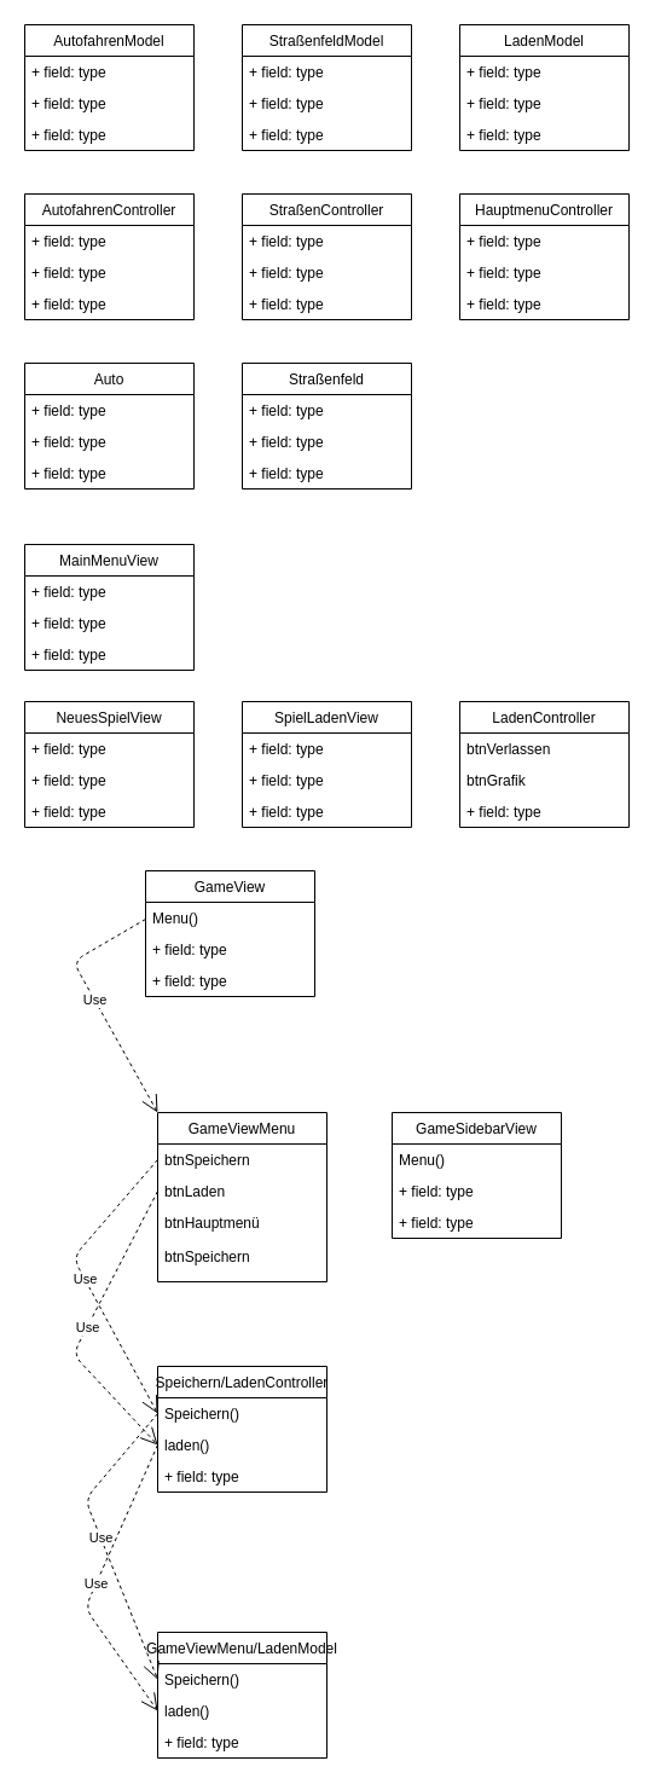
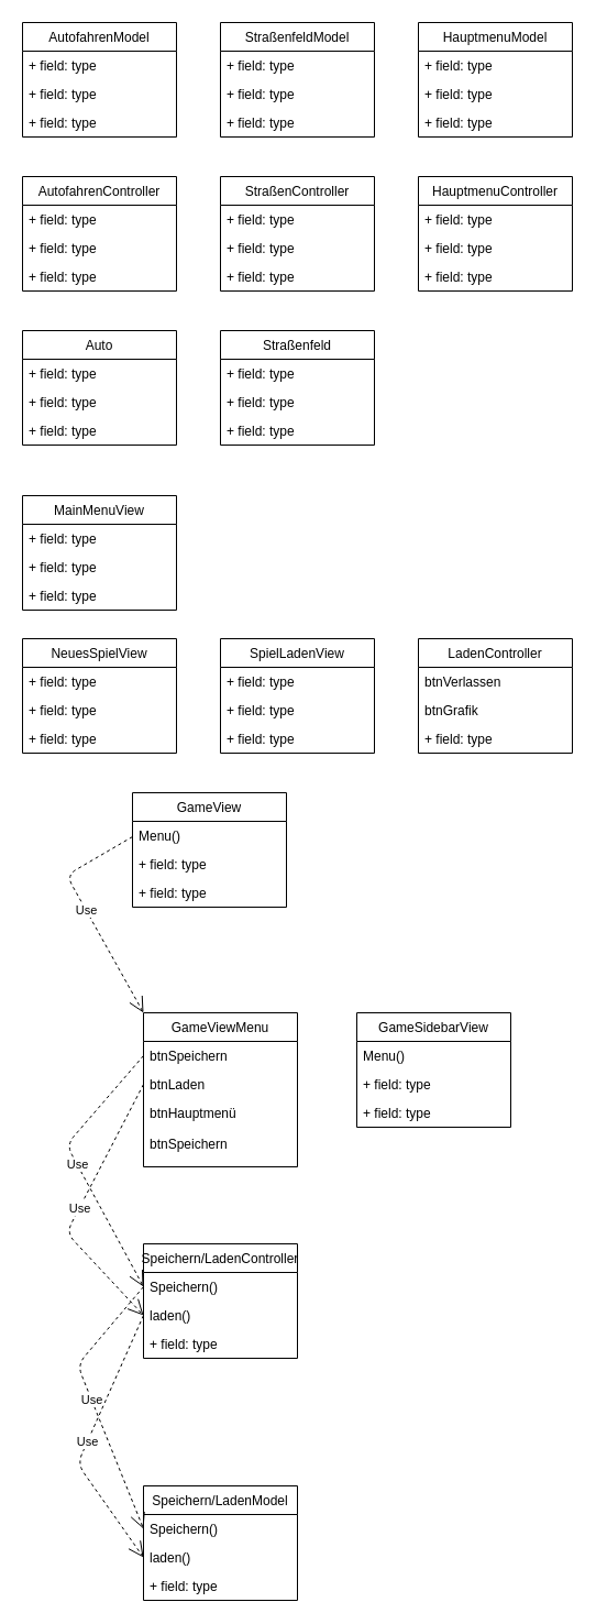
  <mxCell id="0" />
  <mxCell id="1" parent="0" />
  <mxCell id="2" value="AutofahrenModel" style="swimlane;fontStyle=0;childLayout=stackLayout;horizontal=1;startSize=26;fillColor=none;horizontalStack=0;resizeParent=1;resizeParentMax=0;resizeLast=0;collapsible=1;marginBottom=0;" vertex="1" parent="1"><mxGeometry x="20" y="20" width="140" height="104" as="geometry" /></mxCell>
  <mxCell id="3" value="+ field: type" style="text;strokeColor=none;fillColor=none;align=left;verticalAlign=top;spacingLeft=4;spacingRight=4;overflow=hidden;rotatable=0;points=[[0,0.5],[1,0.5]];portConstraint=eastwest;" vertex="1" parent="2"><mxGeometry y="26" width="140" height="26" as="geometry" /></mxCell>
  <mxCell id="4" value="+ field: type" style="text;strokeColor=none;fillColor=none;align=left;verticalAlign=top;spacingLeft=4;spacingRight=4;overflow=hidden;rotatable=0;points=[[0,0.5],[1,0.5]];portConstraint=eastwest;" vertex="1" parent="2"><mxGeometry y="52" width="140" height="26" as="geometry" /></mxCell>
  <mxCell id="5" value="+ field: type" style="text;strokeColor=none;fillColor=none;align=left;verticalAlign=top;spacingLeft=4;spacingRight=4;overflow=hidden;rotatable=0;points=[[0,0.5],[1,0.5]];portConstraint=eastwest;" vertex="1" parent="2"><mxGeometry y="78" width="140" height="26" as="geometry" /></mxCell>
  <mxCell id="6" value="StraßenfeldModel" style="swimlane;fontStyle=0;childLayout=stackLayout;horizontal=1;startSize=26;fillColor=none;horizontalStack=0;resizeParent=1;resizeParentMax=0;resizeLast=0;collapsible=1;marginBottom=0;" vertex="1" parent="1"><mxGeometry x="200" y="20" width="140" height="104" as="geometry" /></mxCell>
  <mxCell id="7" value="+ field: type" style="text;strokeColor=none;fillColor=none;align=left;verticalAlign=top;spacingLeft=4;spacingRight=4;overflow=hidden;rotatable=0;points=[[0,0.5],[1,0.5]];portConstraint=eastwest;" vertex="1" parent="6"><mxGeometry y="26" width="140" height="26" as="geometry" /></mxCell>
  <mxCell id="8" value="+ field: type" style="text;strokeColor=none;fillColor=none;align=left;verticalAlign=top;spacingLeft=4;spacingRight=4;overflow=hidden;rotatable=0;points=[[0,0.5],[1,0.5]];portConstraint=eastwest;" vertex="1" parent="6"><mxGeometry y="52" width="140" height="26" as="geometry" /></mxCell>
  <mxCell id="9" value="+ field: type" style="text;strokeColor=none;fillColor=none;align=left;verticalAlign=top;spacingLeft=4;spacingRight=4;overflow=hidden;rotatable=0;points=[[0,0.5],[1,0.5]];portConstraint=eastwest;" vertex="1" parent="6"><mxGeometry y="78" width="140" height="26" as="geometry" /></mxCell>
  <mxCell id="10" value="AutofahrenController" style="swimlane;fontStyle=0;childLayout=stackLayout;horizontal=1;startSize=26;fillColor=none;horizontalStack=0;resizeParent=1;resizeParentMax=0;resizeLast=0;collapsible=1;marginBottom=0;" vertex="1" parent="1"><mxGeometry x="20" y="160" width="140" height="104" as="geometry" /></mxCell>
  <mxCell id="11" value="+ field: type" style="text;strokeColor=none;fillColor=none;align=left;verticalAlign=top;spacingLeft=4;spacingRight=4;overflow=hidden;rotatable=0;points=[[0,0.5],[1,0.5]];portConstraint=eastwest;" vertex="1" parent="10"><mxGeometry y="26" width="140" height="26" as="geometry" /></mxCell>
  <mxCell id="12" value="+ field: type" style="text;strokeColor=none;fillColor=none;align=left;verticalAlign=top;spacingLeft=4;spacingRight=4;overflow=hidden;rotatable=0;points=[[0,0.5],[1,0.5]];portConstraint=eastwest;" vertex="1" parent="10"><mxGeometry y="52" width="140" height="26" as="geometry" /></mxCell>
  <mxCell id="13" value="+ field: type" style="text;strokeColor=none;fillColor=none;align=left;verticalAlign=top;spacingLeft=4;spacingRight=4;overflow=hidden;rotatable=0;points=[[0,0.5],[1,0.5]];portConstraint=eastwest;" vertex="1" parent="10"><mxGeometry y="78" width="140" height="26" as="geometry" /></mxCell>
  <mxCell id="14" value="StraßenController" style="swimlane;fontStyle=0;childLayout=stackLayout;horizontal=1;startSize=26;fillColor=none;horizontalStack=0;resizeParent=1;resizeParentMax=0;resizeLast=0;collapsible=1;marginBottom=0;" vertex="1" parent="1"><mxGeometry x="200" y="160" width="140" height="104" as="geometry" /></mxCell>
  <mxCell id="15" value="+ field: type" style="text;strokeColor=none;fillColor=none;align=left;verticalAlign=top;spacingLeft=4;spacingRight=4;overflow=hidden;rotatable=0;points=[[0,0.5],[1,0.5]];portConstraint=eastwest;" vertex="1" parent="14"><mxGeometry y="26" width="140" height="26" as="geometry" /></mxCell>
  <mxCell id="16" value="+ field: type" style="text;strokeColor=none;fillColor=none;align=left;verticalAlign=top;spacingLeft=4;spacingRight=4;overflow=hidden;rotatable=0;points=[[0,0.5],[1,0.5]];portConstraint=eastwest;" vertex="1" parent="14"><mxGeometry y="52" width="140" height="26" as="geometry" /></mxCell>
  <mxCell id="17" value="+ field: type" style="text;strokeColor=none;fillColor=none;align=left;verticalAlign=top;spacingLeft=4;spacingRight=4;overflow=hidden;rotatable=0;points=[[0,0.5],[1,0.5]];portConstraint=eastwest;" vertex="1" parent="14"><mxGeometry y="78" width="140" height="26" as="geometry" /></mxCell>
- <mxCell id="18" value="LadenModel" style="swimlane;fontStyle=0;childLayout=stackLayout;horizontal=1;startSize=26;fillColor=none;horizontalStack=0;resizeParent=1;resizeParentMax=0;resizeLast=0;collapsible=1;marginBottom=0;" vertex="1" parent="1"><mxGeometry x="380" y="20" width="140" height="104" as="geometry" /></mxCell>
+ <mxCell id="18" value="HauptmenuModel" style="swimlane;fontStyle=0;childLayout=stackLayout;horizontal=1;startSize=26;fillColor=none;horizontalStack=0;resizeParent=1;resizeParentMax=0;resizeLast=0;collapsible=1;marginBottom=0;" vertex="1" parent="1"><mxGeometry x="380" y="20" width="140" height="104" as="geometry" /></mxCell>
  <mxCell id="19" value="+ field: type" style="text;strokeColor=none;fillColor=none;align=left;verticalAlign=top;spacingLeft=4;spacingRight=4;overflow=hidden;rotatable=0;points=[[0,0.5],[1,0.5]];portConstraint=eastwest;" vertex="1" parent="18"><mxGeometry y="26" width="140" height="26" as="geometry" /></mxCell>
  <mxCell id="20" value="+ field: type" style="text;strokeColor=none;fillColor=none;align=left;verticalAlign=top;spacingLeft=4;spacingRight=4;overflow=hidden;rotatable=0;points=[[0,0.5],[1,0.5]];portConstraint=eastwest;" vertex="1" parent="18"><mxGeometry y="52" width="140" height="26" as="geometry" /></mxCell>
  <mxCell id="21" value="+ field: type" style="text;strokeColor=none;fillColor=none;align=left;verticalAlign=top;spacingLeft=4;spacingRight=4;overflow=hidden;rotatable=0;points=[[0,0.5],[1,0.5]];portConstraint=eastwest;" vertex="1" parent="18"><mxGeometry y="78" width="140" height="26" as="geometry" /></mxCell>
  <mxCell id="22" value="HauptmenuController" style="swimlane;fontStyle=0;childLayout=stackLayout;horizontal=1;startSize=26;fillColor=none;horizontalStack=0;resizeParent=1;resizeParentMax=0;resizeLast=0;collapsible=1;marginBottom=0;" vertex="1" parent="1"><mxGeometry x="380" y="160" width="140" height="104" as="geometry" /></mxCell>
  <mxCell id="23" value="+ field: type" style="text;strokeColor=none;fillColor=none;align=left;verticalAlign=top;spacingLeft=4;spacingRight=4;overflow=hidden;rotatable=0;points=[[0,0.5],[1,0.5]];portConstraint=eastwest;" vertex="1" parent="22"><mxGeometry y="26" width="140" height="26" as="geometry" /></mxCell>
  <mxCell id="24" value="+ field: type" style="text;strokeColor=none;fillColor=none;align=left;verticalAlign=top;spacingLeft=4;spacingRight=4;overflow=hidden;rotatable=0;points=[[0,0.5],[1,0.5]];portConstraint=eastwest;" vertex="1" parent="22"><mxGeometry y="52" width="140" height="26" as="geometry" /></mxCell>
  <mxCell id="25" value="+ field: type" style="text;strokeColor=none;fillColor=none;align=left;verticalAlign=top;spacingLeft=4;spacingRight=4;overflow=hidden;rotatable=0;points=[[0,0.5],[1,0.5]];portConstraint=eastwest;" vertex="1" parent="22"><mxGeometry y="78" width="140" height="26" as="geometry" /></mxCell>
  <mxCell id="26" value="Auto" style="swimlane;fontStyle=0;childLayout=stackLayout;horizontal=1;startSize=26;fillColor=none;horizontalStack=0;resizeParent=1;resizeParentMax=0;resizeLast=0;collapsible=1;marginBottom=0;" vertex="1" parent="1"><mxGeometry x="20" y="300" width="140" height="104" as="geometry" /></mxCell>
  <mxCell id="27" value="+ field: type" style="text;strokeColor=none;fillColor=none;align=left;verticalAlign=top;spacingLeft=4;spacingRight=4;overflow=hidden;rotatable=0;points=[[0,0.5],[1,0.5]];portConstraint=eastwest;" vertex="1" parent="26"><mxGeometry y="26" width="140" height="26" as="geometry" /></mxCell>
  <mxCell id="28" value="+ field: type" style="text;strokeColor=none;fillColor=none;align=left;verticalAlign=top;spacingLeft=4;spacingRight=4;overflow=hidden;rotatable=0;points=[[0,0.5],[1,0.5]];portConstraint=eastwest;" vertex="1" parent="26"><mxGeometry y="52" width="140" height="26" as="geometry" /></mxCell>
  <mxCell id="29" value="+ field: type" style="text;strokeColor=none;fillColor=none;align=left;verticalAlign=top;spacingLeft=4;spacingRight=4;overflow=hidden;rotatable=0;points=[[0,0.5],[1,0.5]];portConstraint=eastwest;" vertex="1" parent="26"><mxGeometry y="78" width="140" height="26" as="geometry" /></mxCell>
  <mxCell id="30" value="Straßenfeld" style="swimlane;fontStyle=0;childLayout=stackLayout;horizontal=1;startSize=26;fillColor=none;horizontalStack=0;resizeParent=1;resizeParentMax=0;resizeLast=0;collapsible=1;marginBottom=0;" vertex="1" parent="1"><mxGeometry x="200" y="300" width="140" height="104" as="geometry" /></mxCell>
  <mxCell id="31" value="+ field: type" style="text;strokeColor=none;fillColor=none;align=left;verticalAlign=top;spacingLeft=4;spacingRight=4;overflow=hidden;rotatable=0;points=[[0,0.5],[1,0.5]];portConstraint=eastwest;" vertex="1" parent="30"><mxGeometry y="26" width="140" height="26" as="geometry" /></mxCell>
  <mxCell id="32" value="+ field: type" style="text;strokeColor=none;fillColor=none;align=left;verticalAlign=top;spacingLeft=4;spacingRight=4;overflow=hidden;rotatable=0;points=[[0,0.5],[1,0.5]];portConstraint=eastwest;" vertex="1" parent="30"><mxGeometry y="52" width="140" height="26" as="geometry" /></mxCell>
  <mxCell id="33" value="+ field: type" style="text;strokeColor=none;fillColor=none;align=left;verticalAlign=top;spacingLeft=4;spacingRight=4;overflow=hidden;rotatable=0;points=[[0,0.5],[1,0.5]];portConstraint=eastwest;" vertex="1" parent="30"><mxGeometry y="78" width="140" height="26" as="geometry" /></mxCell>
  <mxCell id="34" value="MainMenuView" style="swimlane;fontStyle=0;childLayout=stackLayout;horizontal=1;startSize=26;fillColor=none;horizontalStack=0;resizeParent=1;resizeParentMax=0;resizeLast=0;collapsible=1;marginBottom=0;" vertex="1" parent="1"><mxGeometry x="20" y="450" width="140" height="104" as="geometry" /></mxCell>
  <mxCell id="35" value="+ field: type" style="text;strokeColor=none;fillColor=none;align=left;verticalAlign=top;spacingLeft=4;spacingRight=4;overflow=hidden;rotatable=0;points=[[0,0.5],[1,0.5]];portConstraint=eastwest;" vertex="1" parent="34"><mxGeometry y="26" width="140" height="26" as="geometry" /></mxCell>
  <mxCell id="36" value="+ field: type" style="text;strokeColor=none;fillColor=none;align=left;verticalAlign=top;spacingLeft=4;spacingRight=4;overflow=hidden;rotatable=0;points=[[0,0.5],[1,0.5]];portConstraint=eastwest;" vertex="1" parent="34"><mxGeometry y="52" width="140" height="26" as="geometry" /></mxCell>
  <mxCell id="37" value="+ field: type" style="text;strokeColor=none;fillColor=none;align=left;verticalAlign=top;spacingLeft=4;spacingRight=4;overflow=hidden;rotatable=0;points=[[0,0.5],[1,0.5]];portConstraint=eastwest;" vertex="1" parent="34"><mxGeometry y="78" width="140" height="26" as="geometry" /></mxCell>
  <mxCell id="38" value="SpielLadenView" style="swimlane;fontStyle=0;childLayout=stackLayout;horizontal=1;startSize=26;fillColor=none;horizontalStack=0;resizeParent=1;resizeParentMax=0;resizeLast=0;collapsible=1;marginBottom=0;" vertex="1" parent="1"><mxGeometry x="200" y="580" width="140" height="104" as="geometry" /></mxCell>
  <mxCell id="39" value="+ field: type" style="text;strokeColor=none;fillColor=none;align=left;verticalAlign=top;spacingLeft=4;spacingRight=4;overflow=hidden;rotatable=0;points=[[0,0.5],[1,0.5]];portConstraint=eastwest;" vertex="1" parent="38"><mxGeometry y="26" width="140" height="26" as="geometry" /></mxCell>
  <mxCell id="40" value="+ field: type" style="text;strokeColor=none;fillColor=none;align=left;verticalAlign=top;spacingLeft=4;spacingRight=4;overflow=hidden;rotatable=0;points=[[0,0.5],[1,0.5]];portConstraint=eastwest;" vertex="1" parent="38"><mxGeometry y="52" width="140" height="26" as="geometry" /></mxCell>
  <mxCell id="41" value="+ field: type" style="text;strokeColor=none;fillColor=none;align=left;verticalAlign=top;spacingLeft=4;spacingRight=4;overflow=hidden;rotatable=0;points=[[0,0.5],[1,0.5]];portConstraint=eastwest;" vertex="1" parent="38"><mxGeometry y="78" width="140" height="26" as="geometry" /></mxCell>
  <mxCell id="42" value="LadenController" style="swimlane;fontStyle=0;childLayout=stackLayout;horizontal=1;startSize=26;fillColor=none;horizontalStack=0;resizeParent=1;resizeParentMax=0;resizeLast=0;collapsible=1;marginBottom=0;" vertex="1" parent="1"><mxGeometry x="380" y="580" width="140" height="104" as="geometry" /></mxCell>
  <mxCell id="43" value="btnVerlassen" style="text;strokeColor=none;fillColor=none;align=left;verticalAlign=top;spacingLeft=4;spacingRight=4;overflow=hidden;rotatable=0;points=[[0,0.5],[1,0.5]];portConstraint=eastwest;" vertex="1" parent="42"><mxGeometry y="26" width="140" height="26" as="geometry" /></mxCell>
  <mxCell id="44" value="btnGrafik" style="text;strokeColor=none;fillColor=none;align=left;verticalAlign=top;spacingLeft=4;spacingRight=4;overflow=hidden;rotatable=0;points=[[0,0.5],[1,0.5]];portConstraint=eastwest;" vertex="1" parent="42"><mxGeometry y="52" width="140" height="26" as="geometry" /></mxCell>
  <mxCell id="45" value="+ field: type" style="text;strokeColor=none;fillColor=none;align=left;verticalAlign=top;spacingLeft=4;spacingRight=4;overflow=hidden;rotatable=0;points=[[0,0.5],[1,0.5]];portConstraint=eastwest;" vertex="1" parent="42"><mxGeometry y="78" width="140" height="26" as="geometry" /></mxCell>
  <mxCell id="46" value="NeuesSpielView" style="swimlane;fontStyle=0;childLayout=stackLayout;horizontal=1;startSize=26;fillColor=none;horizontalStack=0;resizeParent=1;resizeParentMax=0;resizeLast=0;collapsible=1;marginBottom=0;" vertex="1" parent="1"><mxGeometry x="20" y="580" width="140" height="104" as="geometry" /></mxCell>
  <mxCell id="47" value="+ field: type" style="text;strokeColor=none;fillColor=none;align=left;verticalAlign=top;spacingLeft=4;spacingRight=4;overflow=hidden;rotatable=0;points=[[0,0.5],[1,0.5]];portConstraint=eastwest;" vertex="1" parent="46"><mxGeometry y="26" width="140" height="26" as="geometry" /></mxCell>
  <mxCell id="48" value="+ field: type" style="text;strokeColor=none;fillColor=none;align=left;verticalAlign=top;spacingLeft=4;spacingRight=4;overflow=hidden;rotatable=0;points=[[0,0.5],[1,0.5]];portConstraint=eastwest;" vertex="1" parent="46"><mxGeometry y="52" width="140" height="26" as="geometry" /></mxCell>
  <mxCell id="49" value="+ field: type" style="text;strokeColor=none;fillColor=none;align=left;verticalAlign=top;spacingLeft=4;spacingRight=4;overflow=hidden;rotatable=0;points=[[0,0.5],[1,0.5]];portConstraint=eastwest;" vertex="1" parent="46"><mxGeometry y="78" width="140" height="26" as="geometry" /></mxCell>
  <mxCell id="50" value="GameView" style="swimlane;fontStyle=0;childLayout=stackLayout;horizontal=1;startSize=26;fillColor=none;horizontalStack=0;resizeParent=1;resizeParentMax=0;resizeLast=0;collapsible=1;marginBottom=0;" vertex="1" parent="1"><mxGeometry x="120" y="720" width="140" height="104" as="geometry" /></mxCell>
  <mxCell id="51" value="Menu()" style="text;strokeColor=none;fillColor=none;align=left;verticalAlign=top;spacingLeft=4;spacingRight=4;overflow=hidden;rotatable=0;points=[[0,0.5],[1,0.5]];portConstraint=eastwest;" vertex="1" parent="50"><mxGeometry y="26" width="140" height="26" as="geometry" /></mxCell>
  <mxCell id="52" value="+ field: type" style="text;strokeColor=none;fillColor=none;align=left;verticalAlign=top;spacingLeft=4;spacingRight=4;overflow=hidden;rotatable=0;points=[[0,0.5],[1,0.5]];portConstraint=eastwest;" vertex="1" parent="50"><mxGeometry y="52" width="140" height="26" as="geometry" /></mxCell>
  <mxCell id="53" value="+ field: type" style="text;strokeColor=none;fillColor=none;align=left;verticalAlign=top;spacingLeft=4;spacingRight=4;overflow=hidden;rotatable=0;points=[[0,0.5],[1,0.5]];portConstraint=eastwest;" vertex="1" parent="50"><mxGeometry y="78" width="140" height="26" as="geometry" /></mxCell>
  <mxCell id="54" value="Use" style="endArrow=open;endSize=12;dashed=1;html=1;entryX=0;entryY=0.5;entryDx=0;entryDy=0;exitX=0;exitY=0.5;exitDx=0;exitDy=0;" edge="1" parent="1" source="64" target="60"><mxGeometry width="160" relative="1" as="geometry"><mxPoint x="-70" y="901.5" as="sourcePoint" /><mxPoint x="90" y="920" as="targetPoint" /><Array as="points"><mxPoint x="60" y="1040" /></Array></mxGeometry></mxCell>
  <mxCell id="55" value="Use" style="endArrow=open;endSize=12;dashed=1;html=1;exitX=0;exitY=0.5;exitDx=0;exitDy=0;entryX=0;entryY=0.5;entryDx=0;entryDy=0;" edge="1" parent="1" source="65" target="61"><mxGeometry width="160" relative="1" as="geometry"><mxPoint x="120" y="889" as="sourcePoint" /><mxPoint x="120" y="1050" as="targetPoint" /><Array as="points"><mxPoint x="60" y="1120" /></Array></mxGeometry></mxCell>
  <mxCell id="56" value="Use" style="endArrow=open;endSize=12;dashed=1;html=1;entryX=0;entryY=0;entryDx=0;entryDy=0;exitX=0;exitY=0.5;exitDx=0;exitDy=0;" edge="1" parent="1" target="63"><mxGeometry width="160" relative="1" as="geometry"><mxPoint x="120" y="760" as="sourcePoint" /><mxPoint x="120" y="864" as="targetPoint" /><Array as="points"><mxPoint x="60" y="795" /></Array></mxGeometry></mxCell>
  <mxCell id="57" value="Use" style="endArrow=open;endSize=12;dashed=1;html=1;exitX=0;exitY=0.5;exitDx=0;exitDy=0;entryX=0;entryY=0.5;entryDx=0;entryDy=0;" edge="1" parent="1" source="61" target="69"><mxGeometry width="160" relative="1" as="geometry"><mxPoint x="120" y="1050" as="sourcePoint" /><mxPoint x="120" y="1185" as="targetPoint" /><Array as="points"><mxPoint x="70" y="1330" /></Array></mxGeometry></mxCell>
  <mxCell id="58" value="Use" style="endArrow=open;endSize=12;dashed=1;html=1;entryX=0;entryY=0.5;entryDx=0;entryDy=0;exitX=0;exitY=0.5;exitDx=0;exitDy=0;" edge="1" parent="1" source="60" target="68"><mxGeometry width="160" relative="1" as="geometry"><mxPoint x="120" y="1019" as="sourcePoint" /><mxPoint x="120" y="1149" as="targetPoint" /><Array as="points"><mxPoint x="70" y="1240" /></Array></mxGeometry></mxCell>
  <mxCell id="59" value="Speichern/LadenController" style="swimlane;fontStyle=0;childLayout=stackLayout;horizontal=1;startSize=26;fillColor=none;horizontalStack=0;resizeParent=1;resizeParentMax=0;resizeLast=0;collapsible=1;marginBottom=0;" vertex="1" parent="1"><mxGeometry x="130" y="1130" width="140" height="104" as="geometry" /></mxCell>
  <mxCell id="60" value="Speichern()" style="text;strokeColor=none;fillColor=none;align=left;verticalAlign=top;spacingLeft=4;spacingRight=4;overflow=hidden;rotatable=0;points=[[0,0.5],[1,0.5]];portConstraint=eastwest;" vertex="1" parent="59"><mxGeometry y="26" width="140" height="26" as="geometry" /></mxCell>
  <mxCell id="61" value="laden()" style="text;strokeColor=none;fillColor=none;align=left;verticalAlign=top;spacingLeft=4;spacingRight=4;overflow=hidden;rotatable=0;points=[[0,0.5],[1,0.5]];portConstraint=eastwest;" vertex="1" parent="59"><mxGeometry y="52" width="140" height="26" as="geometry" /></mxCell>
  <mxCell id="62" value="+ field: type" style="text;strokeColor=none;fillColor=none;align=left;verticalAlign=top;spacingLeft=4;spacingRight=4;overflow=hidden;rotatable=0;points=[[0,0.5],[1,0.5]];portConstraint=eastwest;" vertex="1" parent="59"><mxGeometry y="78" width="140" height="26" as="geometry" /></mxCell>
  <mxCell id="63" value="GameViewMenu" style="swimlane;fontStyle=0;childLayout=stackLayout;horizontal=1;startSize=26;fillColor=none;horizontalStack=0;resizeParent=1;resizeParentMax=0;resizeLast=0;collapsible=1;marginBottom=0;" vertex="1" parent="1"><mxGeometry x="130" y="920" width="140" height="140" as="geometry" /></mxCell>
  <mxCell id="64" value="btnSpeichern" style="text;strokeColor=none;fillColor=none;align=left;verticalAlign=top;spacingLeft=4;spacingRight=4;overflow=hidden;rotatable=0;points=[[0,0.5],[1,0.5]];portConstraint=eastwest;" vertex="1" parent="63"><mxGeometry y="26" width="140" height="26" as="geometry" /></mxCell>
  <mxCell id="65" value="btnLaden" style="text;strokeColor=none;fillColor=none;align=left;verticalAlign=top;spacingLeft=4;spacingRight=4;overflow=hidden;rotatable=0;points=[[0,0.5],[1,0.5]];portConstraint=eastwest;" vertex="1" parent="63"><mxGeometry y="52" width="140" height="26" as="geometry" /></mxCell>
  <mxCell id="66" value="btnHauptmenü&#10;&#10;btnSpeichern&#10;" style="text;strokeColor=none;fillColor=none;align=left;verticalAlign=top;spacingLeft=4;spacingRight=4;overflow=hidden;rotatable=0;points=[[0,0.5],[1,0.5]];portConstraint=eastwest;" vertex="1" parent="63"><mxGeometry y="78" width="140" height="62" as="geometry" /></mxCell>
- <mxCell id="67" value="GameViewMenu/LadenModel" style="swimlane;fontStyle=0;childLayout=stackLayout;horizontal=1;startSize=26;fillColor=none;horizontalStack=0;resizeParent=1;resizeParentMax=0;resizeLast=0;collapsible=1;marginBottom=0;" vertex="1" parent="1"><mxGeometry x="130" y="1350" width="140" height="104" as="geometry" /></mxCell>
+ <mxCell id="67" value="Speichern/LadenModel" style="swimlane;fontStyle=0;childLayout=stackLayout;horizontal=1;startSize=26;fillColor=none;horizontalStack=0;resizeParent=1;resizeParentMax=0;resizeLast=0;collapsible=1;marginBottom=0;" vertex="1" parent="1"><mxGeometry x="130" y="1350" width="140" height="104" as="geometry" /></mxCell>
  <mxCell id="68" value="Speichern()" style="text;strokeColor=none;fillColor=none;align=left;verticalAlign=top;spacingLeft=4;spacingRight=4;overflow=hidden;rotatable=0;points=[[0,0.5],[1,0.5]];portConstraint=eastwest;" vertex="1" parent="67"><mxGeometry y="26" width="140" height="26" as="geometry" /></mxCell>
  <mxCell id="69" value="laden()" style="text;strokeColor=none;fillColor=none;align=left;verticalAlign=top;spacingLeft=4;spacingRight=4;overflow=hidden;rotatable=0;points=[[0,0.5],[1,0.5]];portConstraint=eastwest;" vertex="1" parent="67"><mxGeometry y="52" width="140" height="26" as="geometry" /></mxCell>
  <mxCell id="70" value="+ field: type" style="text;strokeColor=none;fillColor=none;align=left;verticalAlign=top;spacingLeft=4;spacingRight=4;overflow=hidden;rotatable=0;points=[[0,0.5],[1,0.5]];portConstraint=eastwest;" vertex="1" parent="67"><mxGeometry y="78" width="140" height="26" as="geometry" /></mxCell>
  <mxCell id="71" value="GameSidebarView" style="swimlane;fontStyle=0;childLayout=stackLayout;horizontal=1;startSize=26;fillColor=none;horizontalStack=0;resizeParent=1;resizeParentMax=0;resizeLast=0;collapsible=1;marginBottom=0;" vertex="1" parent="1"><mxGeometry x="324" y="920" width="140" height="104" as="geometry" /></mxCell>
  <mxCell id="72" value="Menu()" style="text;strokeColor=none;fillColor=none;align=left;verticalAlign=top;spacingLeft=4;spacingRight=4;overflow=hidden;rotatable=0;points=[[0,0.5],[1,0.5]];portConstraint=eastwest;" vertex="1" parent="71"><mxGeometry y="26" width="140" height="26" as="geometry" /></mxCell>
  <mxCell id="73" value="+ field: type" style="text;strokeColor=none;fillColor=none;align=left;verticalAlign=top;spacingLeft=4;spacingRight=4;overflow=hidden;rotatable=0;points=[[0,0.5],[1,0.5]];portConstraint=eastwest;" vertex="1" parent="71"><mxGeometry y="52" width="140" height="26" as="geometry" /></mxCell>
  <mxCell id="74" value="+ field: type" style="text;strokeColor=none;fillColor=none;align=left;verticalAlign=top;spacingLeft=4;spacingRight=4;overflow=hidden;rotatable=0;points=[[0,0.5],[1,0.5]];portConstraint=eastwest;" vertex="1" parent="71"><mxGeometry y="78" width="140" height="26" as="geometry" /></mxCell>
